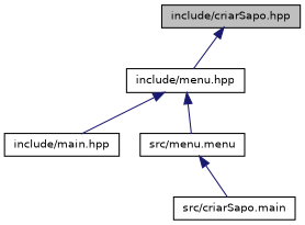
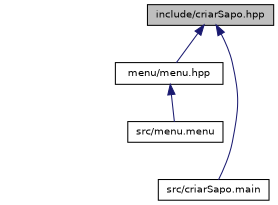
  digraph {
    node [color=black fillcolor=white fontname=Helvetica fontsize=10 shape=record style=filled]
    edge [color=midnightblue dir=back fontname=Helvetica fontsize=10 labelfontname=Helvetica labelfontsize=10 style=solid]
    n1 [fillcolor=grey75 fontcolor=black height=0.2 label="include/criarSapo.hpp" width=0.4]
-   n2 [height=0.2 label="include/menu.hpp" width=0.4]
+   n2 [height=0.2 label="menu/menu.hpp" width=0.4]
    n3 [height=0.2 label="src/criarSapo.main" width=0.4]
-   n4 [height=0.2 label="include/main.hpp" width=0.4]
    n5 [height=0.2 label="src/menu.menu" width=0.4]
    n1 -> n2
-   n5 -> n3
-   n2 -> n4
+   n1 -> n3
    n2 -> n5
  }
